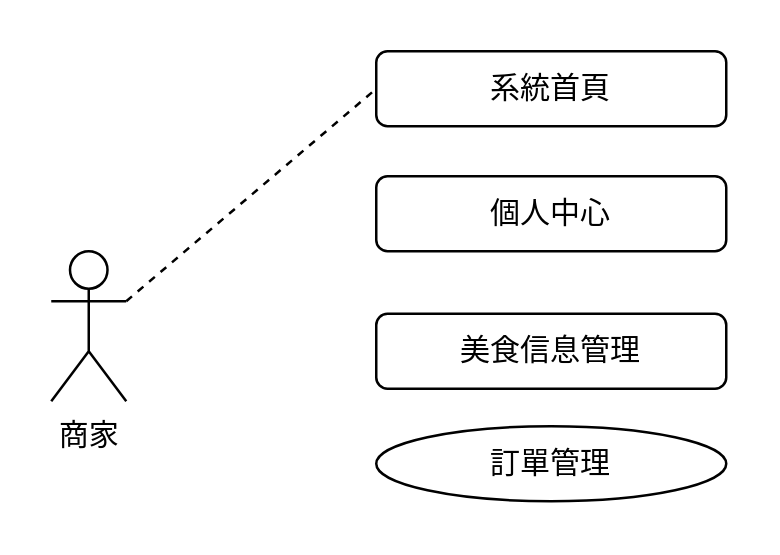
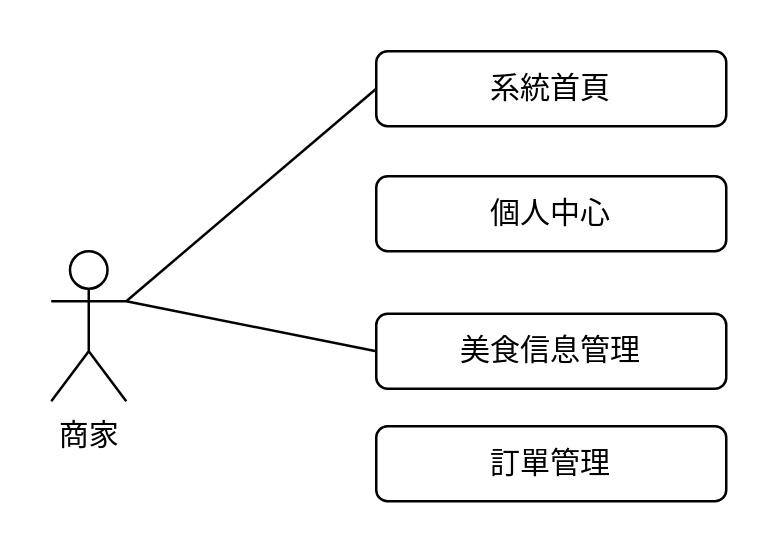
  <mxCell id="0" />
  <mxCell id="1" parent="0" />
  <mxCell id="2" value="商家" style="shape=umlActor;verticalLabelPosition=bottom;verticalAlign=top;html=1;outlineConnect=0;" parent="1" vertex="1"><mxGeometry x="20" y="100" width="30" height="60" as="geometry" /></mxCell>
- <mxCell id="3" value="訂單管理" style="ellipse;whiteSpace=wrap;html=1;" parent="1" vertex="1"><mxGeometry x="150" y="170" width="140" height="30" as="geometry" /></mxCell>
+ <mxCell id="3" value="訂單管理" style="rounded=1;whiteSpace=wrap;html=1;" parent="1" vertex="1"><mxGeometry x="150" y="170" width="140" height="30" as="geometry" /></mxCell>
  <mxCell id="4" value="系統首頁" style="rounded=1;whiteSpace=wrap;html=1;" parent="1" vertex="1"><mxGeometry x="150" y="20" width="140" height="30" as="geometry" /></mxCell>
  <mxCell id="5" value="個人中心" style="rounded=1;whiteSpace=wrap;html=1;" parent="1" vertex="1"><mxGeometry x="150" y="70" width="140" height="30" as="geometry" /></mxCell>
  <mxCell id="6" value="美食信息管理" style="rounded=1;whiteSpace=wrap;html=1;" parent="1" vertex="1"><mxGeometry x="150" y="125" width="140" height="30" as="geometry" /></mxCell>
- <mxCell id="7" value="" style="endArrow=none;html=1;rounded=0;entryX=0;entryY=0.5;entryDx=0;entryDy=0;exitX=1;exitY=0.333;exitDx=0;exitDy=0;exitPerimeter=0;dashed=1;" parent="1" source="2" target="4" edge="1"><mxGeometry width="50" height="50" relative="1" as="geometry"><mxPoint x="160" y="170" as="sourcePoint" /><mxPoint x="210" y="120" as="targetPoint" /></mxGeometry></mxCell>
+ <mxCell id="7" value="" style="endArrow=none;html=1;rounded=0;entryX=0;entryY=0.5;entryDx=0;entryDy=0;exitX=1;exitY=0.333;exitDx=0;exitDy=0;exitPerimeter=0;" parent="1" source="2" target="4" edge="1"><mxGeometry width="50" height="50" relative="1" as="geometry"><mxPoint x="160" y="170" as="sourcePoint" /><mxPoint x="210" y="120" as="targetPoint" /></mxGeometry></mxCell>
+ <mxCell id="8" value="" style="endArrow=none;html=1;rounded=0;entryX=0;entryY=0.5;entryDx=0;entryDy=0;exitX=1;exitY=0.333;exitDx=0;exitDy=0;exitPerimeter=0;" parent="1" source="2" target="6" edge="1"><mxGeometry width="50" height="50" relative="1" as="geometry"><mxPoint x="70" y="110" as="sourcePoint" /><mxPoint x="160" y="95" as="targetPoint" /></mxGeometry></mxCell>
